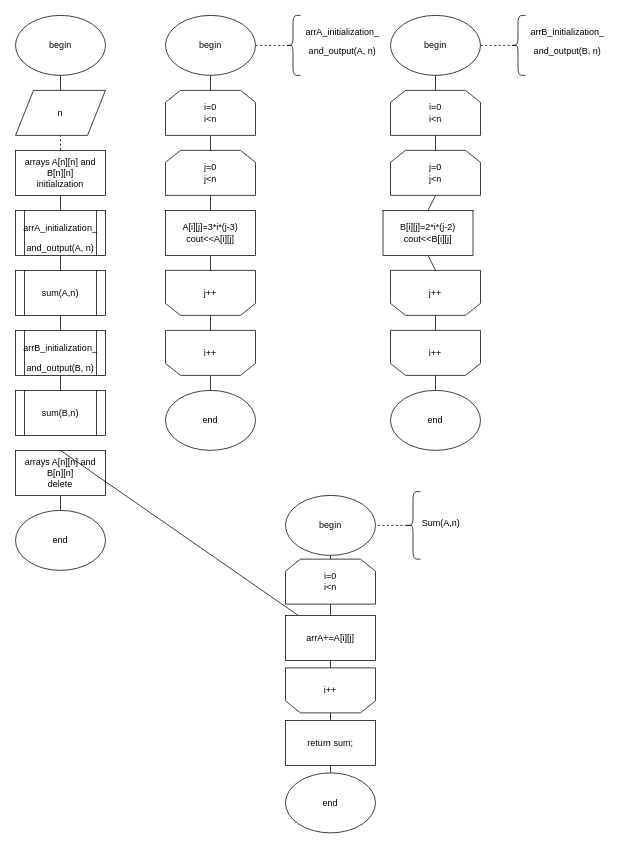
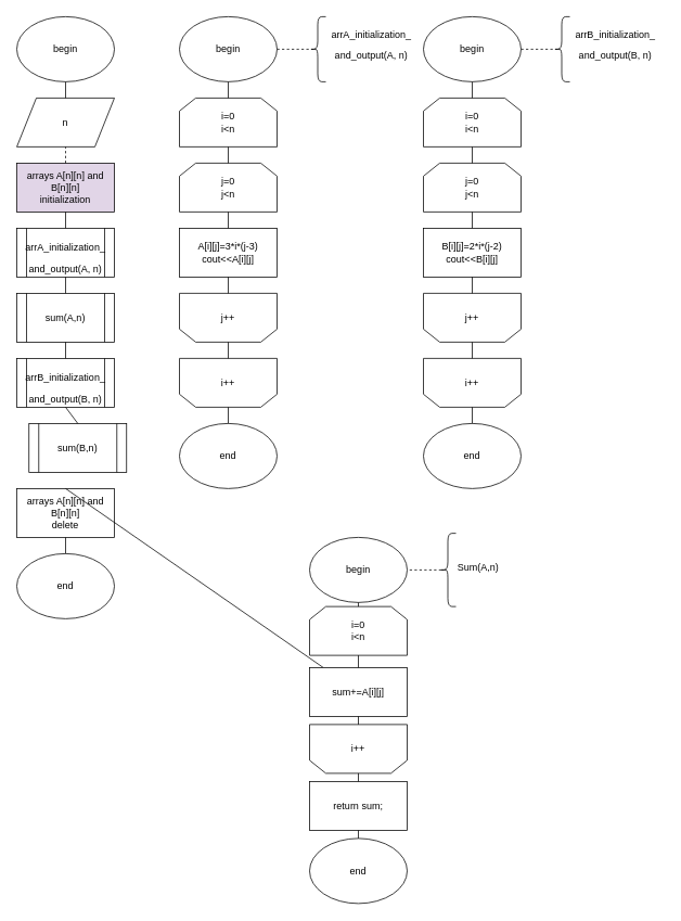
  <mxCell id="0" />
  <mxCell id="1" parent="0" />
  <mxCell id="2" value="begin" style="ellipse;whiteSpace=wrap;html=1;" vertex="1" parent="1"><mxGeometry x="20" width="120" height="80" as="geometry" y="20" /></mxCell>
  <mxCell id="3" value="n" style="shape=parallelogram;perimeter=parallelogramPerimeter;whiteSpace=wrap;html=1;" vertex="1" parent="1"><mxGeometry x="20" y="120" width="120" height="60" as="geometry" /></mxCell>
- <mxCell id="4" value="arrays A[n][n] and B[n][n]&lt;br&gt;initialization" style="rounded=0;whiteSpace=wrap;html=1;" vertex="1" parent="1"><mxGeometry x="20" y="200" width="120" height="60" as="geometry" /></mxCell>
+ <mxCell id="4" value="arrays A[n][n] and B[n][n]&lt;br&gt;initialization" style="rounded=0;whiteSpace=wrap;html=1;fillColor=#e1d5e7;" vertex="1" parent="1"><mxGeometry x="20" y="200" width="120" height="60" as="geometry" /></mxCell>
  <mxCell id="5" value="&lt;p class=&quot;p1&quot; style=&quot;white-space: normal&quot;&gt;&lt;br class=&quot;Apple-interchange-newline&quot;&gt;arrA_initialization&lt;span&gt;_&lt;/span&gt;&lt;/p&gt;&lt;p class=&quot;p1&quot; style=&quot;white-space: normal&quot;&gt;&lt;span&gt;and_output&lt;/span&gt;&lt;span&gt;(A, n)&lt;/span&gt;&lt;/p&gt;" style="shape=process;whiteSpace=wrap;html=1;backgroundOutline=1;" vertex="1" parent="1"><mxGeometry x="20" y="280" width="120" height="60" as="geometry" /></mxCell>
  <mxCell id="6" value="&lt;p class=&quot;p1&quot; style=&quot;white-space: normal&quot;&gt;&lt;br class=&quot;Apple-interchange-newline&quot;&gt;arrB_initialization&lt;span&gt;_&lt;/span&gt;&lt;/p&gt;&lt;p class=&quot;p1&quot; style=&quot;white-space: normal&quot;&gt;&lt;span&gt;and_output&lt;/span&gt;&lt;span&gt;(B, n)&lt;/span&gt;&lt;/p&gt;" style="shape=process;whiteSpace=wrap;html=1;backgroundOutline=1;" vertex="1" parent="1"><mxGeometry x="20" y="440" width="120" height="60" as="geometry" /></mxCell>
  <mxCell id="7" value="sum(A,n)" style="shape=process;whiteSpace=wrap;html=1;backgroundOutline=1;" vertex="1" parent="1"><mxGeometry x="20" y="360" width="120" height="60" as="geometry" /></mxCell>
- <mxCell id="8" value="sum(B,n)" style="shape=process;whiteSpace=wrap;html=1;backgroundOutline=1;" vertex="1" parent="1"><mxGeometry x="20" y="520" width="120" height="60" as="geometry" /></mxCell>
+ <mxCell id="8" value="sum(B,n)" style="shape=process;whiteSpace=wrap;html=1;backgroundOutline=1;" vertex="1" parent="1"><mxGeometry x="35" y="520" width="120" height="60" as="geometry" /></mxCell>
  <mxCell id="9" value="arrays A[n][n] and B[n][n]&lt;br&gt;delete" style="rounded=0;whiteSpace=wrap;html=1;" vertex="1" parent="1"><mxGeometry x="20" y="600" width="120" height="60" as="geometry" /></mxCell>
  <mxCell id="10" value="end" style="ellipse;whiteSpace=wrap;html=1;" vertex="1" parent="1"><mxGeometry x="20" y="680" width="120" height="80" as="geometry" /></mxCell>
  <mxCell id="11" value="" style="endArrow=none;html=1;entryX=0.5;entryY=1;entryDx=0;entryDy=0;exitX=0.5;exitY=0;exitDx=0;exitDy=0;" edge="1" parent="1" source="3" target="2"><mxGeometry width="50" height="50" relative="1" as="geometry"><mxPoint x="180" y="200" as="sourcePoint" /><mxPoint x="230" y="150" as="targetPoint" /></mxGeometry></mxCell>
  <mxCell id="12" value="" style="endArrow=none;html=1;entryX=0.5;entryY=1;entryDx=0;entryDy=0;exitX=0.5;exitY=0;exitDx=0;exitDy=0;dashed=1;" edge="1" parent="1" source="4" target="3"><mxGeometry width="50" height="50" relative="1" as="geometry"><mxPoint x="120" y="230" as="sourcePoint" /><mxPoint x="170" y="180" as="targetPoint" /></mxGeometry></mxCell>
  <mxCell id="13" value="" style="endArrow=none;html=1;entryX=0.5;entryY=1;entryDx=0;entryDy=0;exitX=0.5;exitY=0;exitDx=0;exitDy=0;" edge="1" parent="1" source="5" target="4"><mxGeometry width="50" height="50" relative="1" as="geometry"><mxPoint x="50" y="340" as="sourcePoint" /><mxPoint x="100" y="290" as="targetPoint" /></mxGeometry></mxCell>
  <mxCell id="14" value="" style="endArrow=none;html=1;entryX=0.5;entryY=1;entryDx=0;entryDy=0;exitX=0.5;exitY=0;exitDx=0;exitDy=0;" edge="1" parent="1" source="7" target="5"><mxGeometry width="50" height="50" relative="1" as="geometry"><mxPoint x="30" y="420" as="sourcePoint" /><mxPoint x="80" y="370" as="targetPoint" /></mxGeometry></mxCell>
  <mxCell id="15" value="" style="endArrow=none;html=1;entryX=0.5;entryY=1;entryDx=0;entryDy=0;exitX=0.5;exitY=0;exitDx=0;exitDy=0;" edge="1" parent="1" source="6" target="7"><mxGeometry width="50" height="50" relative="1" as="geometry"><mxPoint x="40" y="490" as="sourcePoint" /><mxPoint x="90" y="440" as="targetPoint" /></mxGeometry></mxCell>
  <mxCell id="16" value="" style="endArrow=none;html=1;entryX=0.5;entryY=1;entryDx=0;entryDy=0;exitX=0.5;exitY=0;exitDx=0;exitDy=0;" edge="1" parent="1" source="8" target="6"><mxGeometry width="50" height="50" relative="1" as="geometry"><mxPoint x="40" y="580" as="sourcePoint" /><mxPoint x="90" y="530" as="targetPoint" /></mxGeometry></mxCell>
  <mxCell id="17" value="" style="endArrow=none;html=1;exitX=0.5;exitY=0;exitDx=0;exitDy=0;" edge="1" parent="1" source="9" target="57"><mxGeometry width="50" height="50" relative="1" as="geometry"><mxPoint x="-50" y="690" as="sourcePoint" /><mxPoint x="0" y="640" as="targetPoint" /></mxGeometry></mxCell>
  <mxCell id="18" value="" style="endArrow=none;html=1;entryX=0.5;entryY=1;entryDx=0;entryDy=0;exitX=0.5;exitY=0;exitDx=0;exitDy=0;" edge="1" parent="1" source="10" target="9"><mxGeometry width="50" height="50" relative="1" as="geometry"><mxPoint x="-30" y="720" as="sourcePoint" /><mxPoint x="20" y="670" as="targetPoint" /></mxGeometry></mxCell>
  <mxCell id="19" value="begin" style="ellipse;whiteSpace=wrap;html=1;" vertex="1" parent="1"><mxGeometry x="220" width="120" height="80" as="geometry" y="20" /></mxCell>
  <mxCell id="20" value="" style="shape=curlyBracket;whiteSpace=wrap;html=1;rounded=1;" vertex="1" parent="1"><mxGeometry x="380" width="20" height="80" as="geometry" y="20" /></mxCell>
  <mxCell id="21" value="" style="endArrow=none;dashed=1;html=1;entryX=0.1;entryY=0.5;entryDx=0;entryDy=0;entryPerimeter=0;exitX=1;exitY=0.5;exitDx=0;exitDy=0;" edge="1" parent="1" source="19" target="20"><mxGeometry width="50" height="50" relative="1" as="geometry"><mxPoint x="330" y="140" as="sourcePoint" /><mxPoint x="380" y="90" as="targetPoint" /></mxGeometry></mxCell>
  <mxCell id="22" value="&lt;p class=&quot;p1&quot; style=&quot;text-align: center ; white-space: normal&quot;&gt;arrA_initialization_&lt;/p&gt;&lt;p class=&quot;p1&quot; style=&quot;text-align: center ; white-space: normal&quot;&gt;and_output(A, n)&lt;/p&gt;" style="text;html=1;resizable=0;points=[];autosize=1;align=left;verticalAlign=top;spacingTop=-4;" vertex="1" parent="1"><mxGeometry x="405" width="110" height="70" as="geometry" y="20" /></mxCell>
  <mxCell id="23" value="i=0&lt;br&gt;i&amp;lt;n" style="shape=loopLimit;whiteSpace=wrap;html=1;" vertex="1" parent="1"><mxGeometry x="220" y="120" width="120" height="60" as="geometry" /></mxCell>
  <mxCell id="24" value="j=0&lt;br&gt;j&amp;lt;n" style="shape=loopLimit;whiteSpace=wrap;html=1;" vertex="1" parent="1"><mxGeometry x="220" y="200" width="120" height="60" as="geometry" /></mxCell>
  <mxCell id="25" value="A[i][j]=3*i*(j-3)&lt;br&gt;cout&amp;lt;&amp;lt;A[i][j]" style="rounded=0;whiteSpace=wrap;html=1;" vertex="1" parent="1"><mxGeometry x="220" y="280" width="120" height="60" as="geometry" /></mxCell>
  <mxCell id="26" value="j++" style="shape=loopLimit;whiteSpace=wrap;html=1;direction=west;" vertex="1" parent="1"><mxGeometry x="220" y="360" width="120" height="60" as="geometry" /></mxCell>
  <mxCell id="27" value="i++" style="shape=loopLimit;whiteSpace=wrap;html=1;direction=west;" vertex="1" parent="1"><mxGeometry x="220" y="440" width="120" height="60" as="geometry" /></mxCell>
  <mxCell id="28" value="end" style="ellipse;whiteSpace=wrap;html=1;" vertex="1" parent="1"><mxGeometry x="220" y="520" width="120" height="80" as="geometry" /></mxCell>
  <mxCell id="29" value="" style="endArrow=none;html=1;entryX=0.5;entryY=1;entryDx=0;entryDy=0;exitX=0.5;exitY=0;exitDx=0;exitDy=0;" edge="1" parent="1" source="23" target="19"><mxGeometry width="50" height="50" relative="1" as="geometry"><mxPoint x="360" y="210" as="sourcePoint" /><mxPoint x="410" y="160" as="targetPoint" /></mxGeometry></mxCell>
  <mxCell id="30" value="" style="endArrow=none;html=1;entryX=0.5;entryY=1;entryDx=0;entryDy=0;exitX=0.5;exitY=0;exitDx=0;exitDy=0;" edge="1" parent="1" source="24" target="23"><mxGeometry width="50" height="50" relative="1" as="geometry"><mxPoint x="300" y="270" as="sourcePoint" /><mxPoint x="350" y="220" as="targetPoint" /></mxGeometry></mxCell>
  <mxCell id="31" value="" style="endArrow=none;html=1;entryX=0.5;entryY=1;entryDx=0;entryDy=0;exitX=0.5;exitY=0;exitDx=0;exitDy=0;" edge="1" parent="1" source="25" target="24"><mxGeometry width="50" height="50" relative="1" as="geometry"><mxPoint x="350" y="310" as="sourcePoint" /><mxPoint x="400" y="260" as="targetPoint" /></mxGeometry></mxCell>
  <mxCell id="32" value="" style="endArrow=none;html=1;entryX=0.5;entryY=1;entryDx=0;entryDy=0;exitX=0.5;exitY=1;exitDx=0;exitDy=0;" edge="1" parent="1" source="26" target="25"><mxGeometry width="50" height="50" relative="1" as="geometry"><mxPoint x="330" y="390" as="sourcePoint" /><mxPoint x="380" y="340" as="targetPoint" /></mxGeometry></mxCell>
  <mxCell id="33" value="" style="endArrow=none;html=1;entryX=0.5;entryY=0;entryDx=0;entryDy=0;exitX=0.5;exitY=1;exitDx=0;exitDy=0;" edge="1" parent="1" source="27" target="26"><mxGeometry width="50" height="50" relative="1" as="geometry"><mxPoint x="390" y="500" as="sourcePoint" /><mxPoint x="440" y="450" as="targetPoint" /></mxGeometry></mxCell>
  <mxCell id="34" value="" style="endArrow=none;html=1;entryX=0.5;entryY=0;entryDx=0;entryDy=0;exitX=0.5;exitY=0;exitDx=0;exitDy=0;" edge="1" parent="1" source="28" target="27"><mxGeometry width="50" height="50" relative="1" as="geometry"><mxPoint x="370" y="550" as="sourcePoint" /><mxPoint x="420" y="500" as="targetPoint" /></mxGeometry></mxCell>
  <mxCell id="35" value="begin" style="ellipse;whiteSpace=wrap;html=1;" vertex="1" parent="1"><mxGeometry x="520" width="120" height="80" as="geometry" y="20" /></mxCell>
  <mxCell id="36" value="" style="shape=curlyBracket;whiteSpace=wrap;html=1;rounded=1;" vertex="1" parent="1"><mxGeometry x="680" width="20" height="80" as="geometry" y="20" /></mxCell>
  <mxCell id="37" value="" style="endArrow=none;dashed=1;html=1;entryX=0.1;entryY=0.5;entryDx=0;entryDy=0;entryPerimeter=0;exitX=1;exitY=0.5;exitDx=0;exitDy=0;" edge="1" parent="1" source="35" target="36"><mxGeometry width="50" height="50" relative="1" as="geometry"><mxPoint x="630" y="140" as="sourcePoint" /><mxPoint x="680" y="90" as="targetPoint" /></mxGeometry></mxCell>
  <mxCell id="38" value="&lt;p class=&quot;p1&quot; style=&quot;text-align: center ; white-space: normal&quot;&gt;arrB_initialization_&lt;/p&gt;&lt;p class=&quot;p1&quot; style=&quot;text-align: center ; white-space: normal&quot;&gt;and_output(B, n)&lt;/p&gt;" style="text;html=1;resizable=0;points=[];autosize=1;align=left;verticalAlign=top;spacingTop=-4;" vertex="1" parent="1"><mxGeometry x="705" width="110" height="70" as="geometry" y="20" /></mxCell>
  <mxCell id="39" value="i=0&lt;br&gt;i&amp;lt;n" style="shape=loopLimit;whiteSpace=wrap;html=1;" vertex="1" parent="1"><mxGeometry x="520" y="120" width="120" height="60" as="geometry" /></mxCell>
  <mxCell id="40" value="j=0&lt;br&gt;j&amp;lt;n" style="shape=loopLimit;whiteSpace=wrap;html=1;" vertex="1" parent="1"><mxGeometry x="520" y="200" width="120" height="60" as="geometry" /></mxCell>
- <mxCell id="41" value="B[i][j]=2*i*(j-2)&lt;br&gt;cout&amp;lt;&amp;lt;B[i][j]" style="rounded=0;whiteSpace=wrap;html=1;" vertex="1" parent="1"><mxGeometry x="510" y="280" width="120" height="60" as="geometry" /></mxCell>
+ <mxCell id="41" value="B[i][j]=2*i*(j-2)&lt;br&gt;cout&amp;lt;&amp;lt;B[i][j]" style="rounded=0;whiteSpace=wrap;html=1;" vertex="1" parent="1"><mxGeometry x="520" y="280" width="120" height="60" as="geometry" /></mxCell>
  <mxCell id="42" value="j++" style="shape=loopLimit;whiteSpace=wrap;html=1;direction=west;" vertex="1" parent="1"><mxGeometry x="520" y="360" width="120" height="60" as="geometry" /></mxCell>
  <mxCell id="43" value="i++" style="shape=loopLimit;whiteSpace=wrap;html=1;direction=west;" vertex="1" parent="1"><mxGeometry x="520" y="440" width="120" height="60" as="geometry" /></mxCell>
  <mxCell id="44" value="end" style="ellipse;whiteSpace=wrap;html=1;" vertex="1" parent="1"><mxGeometry x="520" y="520" width="120" height="80" as="geometry" /></mxCell>
  <mxCell id="45" value="" style="endArrow=none;html=1;entryX=0.5;entryY=1;entryDx=0;entryDy=0;exitX=0.5;exitY=0;exitDx=0;exitDy=0;" edge="1" parent="1" source="39" target="35"><mxGeometry width="50" height="50" relative="1" as="geometry"><mxPoint x="660" y="210" as="sourcePoint" /><mxPoint x="710" y="160" as="targetPoint" /></mxGeometry></mxCell>
  <mxCell id="46" value="" style="endArrow=none;html=1;entryX=0.5;entryY=1;entryDx=0;entryDy=0;exitX=0.5;exitY=0;exitDx=0;exitDy=0;" edge="1" parent="1" source="40" target="39"><mxGeometry width="50" height="50" relative="1" as="geometry"><mxPoint x="600" y="270" as="sourcePoint" /><mxPoint x="650" y="220" as="targetPoint" /></mxGeometry></mxCell>
  <mxCell id="47" value="" style="endArrow=none;html=1;entryX=0.5;entryY=1;entryDx=0;entryDy=0;exitX=0.5;exitY=0;exitDx=0;exitDy=0;" edge="1" parent="1" source="41" target="40"><mxGeometry width="50" height="50" relative="1" as="geometry"><mxPoint x="650" y="310" as="sourcePoint" /><mxPoint x="700" y="260" as="targetPoint" /></mxGeometry></mxCell>
  <mxCell id="48" value="" style="endArrow=none;html=1;entryX=0.5;entryY=1;entryDx=0;entryDy=0;exitX=0.5;exitY=1;exitDx=0;exitDy=0;" edge="1" parent="1" source="42" target="41"><mxGeometry width="50" height="50" relative="1" as="geometry"><mxPoint x="630" y="390" as="sourcePoint" /><mxPoint x="680" y="340" as="targetPoint" /></mxGeometry></mxCell>
  <mxCell id="49" value="" style="endArrow=none;html=1;entryX=0.5;entryY=0;entryDx=0;entryDy=0;exitX=0.5;exitY=1;exitDx=0;exitDy=0;" edge="1" parent="1" source="43" target="42"><mxGeometry width="50" height="50" relative="1" as="geometry"><mxPoint x="690" y="500" as="sourcePoint" /><mxPoint x="740" y="450" as="targetPoint" /></mxGeometry></mxCell>
  <mxCell id="50" value="" style="endArrow=none;html=1;entryX=0.5;entryY=0;entryDx=0;entryDy=0;exitX=0.5;exitY=0;exitDx=0;exitDy=0;" edge="1" parent="1" source="44" target="43"><mxGeometry width="50" height="50" relative="1" as="geometry"><mxPoint x="670" y="550" as="sourcePoint" /><mxPoint x="720" y="500" as="targetPoint" /></mxGeometry></mxCell>
  <mxCell id="51" value="begin" style="ellipse;whiteSpace=wrap;html=1;" vertex="1" parent="1"><mxGeometry x="380" y="660" width="120" height="80" as="geometry" /></mxCell>
  <mxCell id="52" value="" style="shape=curlyBracket;whiteSpace=wrap;html=1;rounded=1;" vertex="1" parent="1"><mxGeometry x="540" y="655" width="20" height="90" as="geometry" /></mxCell>
  <mxCell id="53" value="Sum(A,n)" style="text;html=1;resizable=0;points=[];autosize=1;align=left;verticalAlign=top;spacingTop=-4;" vertex="1" parent="1"><mxGeometry x="560" y="687" width="70" height="20" as="geometry" /></mxCell>
  <mxCell id="54" value="" style="endArrow=none;dashed=1;html=1;entryX=1;entryY=0.5;entryDx=0;entryDy=0;exitX=0.1;exitY=0.5;exitDx=0;exitDy=0;exitPerimeter=0;" edge="1" parent="1" source="52" target="51"><mxGeometry width="50" height="50" relative="1" as="geometry"><mxPoint x="600" y="840" as="sourcePoint" /><mxPoint x="650" y="790" as="targetPoint" /></mxGeometry></mxCell>
  <mxCell id="55" value="i=0&lt;br&gt;i&amp;lt;n" style="shape=loopLimit;whiteSpace=wrap;html=1;" vertex="1" parent="1"><mxGeometry x="380" y="745" width="120" height="60" as="geometry" /></mxCell>
  <mxCell id="56" value="i++" style="shape=loopLimit;whiteSpace=wrap;html=1;direction=west;" vertex="1" parent="1"><mxGeometry x="380" y="890" width="120" height="60" as="geometry" /></mxCell>
- <mxCell id="57" value="arrA+=A[i][j]" style="rounded=0;whiteSpace=wrap;html=1;" vertex="1" parent="1"><mxGeometry x="380" y="820" width="120" height="60" as="geometry" /></mxCell>
+ <mxCell id="57" value="sum+=A[i][j]" style="rounded=0;whiteSpace=wrap;html=1;" vertex="1" parent="1"><mxGeometry x="380" y="820" width="120" height="60" as="geometry" /></mxCell>
  <mxCell id="58" value="return sum;" style="rounded=0;whiteSpace=wrap;html=1;" vertex="1" parent="1"><mxGeometry x="380" y="960" width="120" height="60" as="geometry" /></mxCell>
  <mxCell id="59" value="end" style="ellipse;whiteSpace=wrap;html=1;" vertex="1" parent="1"><mxGeometry x="380" y="1030" width="120" height="80" as="geometry" /></mxCell>
  <mxCell id="60" value="" style="endArrow=none;html=1;entryX=0.5;entryY=1;entryDx=0;entryDy=0;exitX=0.5;exitY=0;exitDx=0;exitDy=0;" edge="1" parent="1" source="55" target="51"><mxGeometry width="50" height="50" relative="1" as="geometry"><mxPoint x="210" y="960" as="sourcePoint" /><mxPoint x="260" y="910" as="targetPoint" /></mxGeometry></mxCell>
  <mxCell id="61" value="" style="endArrow=none;html=1;entryX=0.5;entryY=1;entryDx=0;entryDy=0;exitX=0.5;exitY=0;exitDx=0;exitDy=0;" edge="1" parent="1" source="57" target="55"><mxGeometry width="50" height="50" relative="1" as="geometry"><mxPoint x="210" y="880" as="sourcePoint" /><mxPoint x="260" y="830" as="targetPoint" /></mxGeometry></mxCell>
  <mxCell id="62" value="" style="endArrow=none;html=1;entryX=0.5;entryY=1;entryDx=0;entryDy=0;exitX=0.5;exitY=1;exitDx=0;exitDy=0;" edge="1" parent="1" source="56" target="57"><mxGeometry width="50" height="50" relative="1" as="geometry"><mxPoint x="20" y="1180" as="sourcePoint" /><mxPoint x="70" y="1130" as="targetPoint" /></mxGeometry></mxCell>
  <mxCell id="63" value="" style="endArrow=none;html=1;entryX=0.5;entryY=0;entryDx=0;entryDy=0;exitX=0.5;exitY=0;exitDx=0;exitDy=0;" edge="1" parent="1" source="58" target="56"><mxGeometry width="50" height="50" relative="1" as="geometry"><mxPoint x="300" y="980" as="sourcePoint" /><mxPoint x="350" y="930" as="targetPoint" /></mxGeometry></mxCell>
  <mxCell id="64" value="" style="endArrow=none;html=1;entryX=0.5;entryY=1;entryDx=0;entryDy=0;exitX=0.5;exitY=0;exitDx=0;exitDy=0;" edge="1" parent="1" source="59" target="58"><mxGeometry width="50" height="50" relative="1" as="geometry"><mxPoint x="270" y="1040" as="sourcePoint" /><mxPoint x="320" y="990" as="targetPoint" /></mxGeometry></mxCell>
